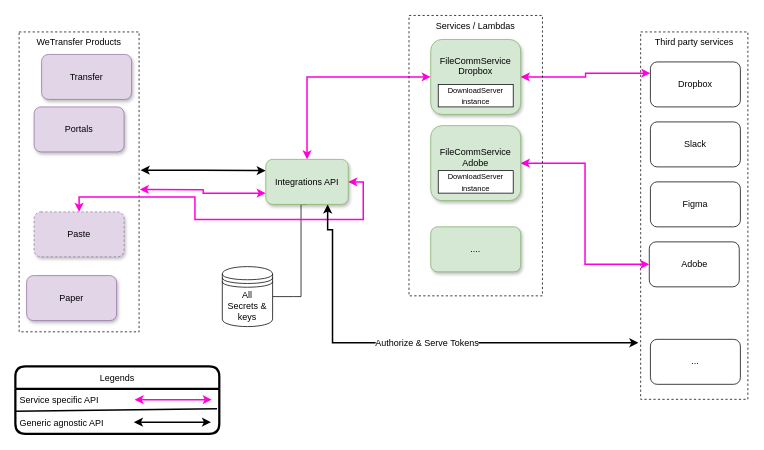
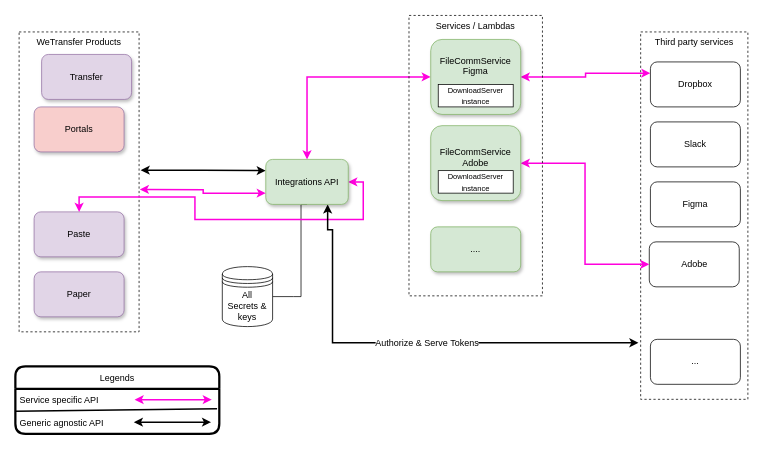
  <mxCell id="0" />
  <mxCell id="1" parent="0" />
  <mxCell id="2" style="edgeStyle=orthogonalEdgeStyle;rounded=0;orthogonalLoop=1;jettySize=auto;html=1;exitX=1.013;exitY=0.461;exitDx=0;exitDy=0;entryX=0;entryY=0.25;entryDx=0;entryDy=0;startArrow=classic;startFill=1;exitPerimeter=0;strokeWidth=2;" parent="1" source="3" target="12" edge="1"><mxGeometry relative="1" as="geometry"><mxPoint x="324" y="312" as="targetPoint" /></mxGeometry></mxCell>
  <mxCell id="3" value="WeTransfer Products" style="rounded=0;whiteSpace=wrap;html=1;fillColor=none;dashed=1;verticalAlign=top;" parent="1" vertex="1"><mxGeometry x="25" y="42" width="160" height="400" as="geometry" /></mxCell>
  <mxCell id="4" value="Transfer" style="rounded=1;whiteSpace=wrap;html=1;shadow=1;fillColor=#e1d5e7;strokeColor=#9673a6;" parent="1" vertex="1"><mxGeometry x="55" y="72" width="120" height="60" as="geometry" /></mxCell>
- <mxCell id="5" value="Paste" style="rounded=1;whiteSpace=wrap;html=1;shadow=1;fillColor=#e1d5e7;strokeColor=#9673a6;dashed=1;" parent="1" vertex="1"><mxGeometry x="45" y="282" width="120" height="60" as="geometry" /></mxCell>
- <mxCell id="6" value="Portals" style="rounded=1;whiteSpace=wrap;html=1;shadow=1;fillColor=#e1d5e7;strokeColor=#9673a6;" parent="1" vertex="1"><mxGeometry x="45" y="142" width="120" height="60" as="geometry" /></mxCell>
+ <mxCell id="5" value="Paste" style="rounded=1;whiteSpace=wrap;html=1;shadow=1;fillColor=#e1d5e7;strokeColor=#9673a6;" parent="1" vertex="1"><mxGeometry x="45" y="282" width="120" height="60" as="geometry" /></mxCell>
+ <mxCell id="6" value="Portals" style="rounded=1;whiteSpace=wrap;html=1;shadow=1;fillColor=#f8cecc;strokeColor=#9673a6;" parent="1" vertex="1"><mxGeometry x="45" y="142" width="120" height="60" as="geometry" /></mxCell>
  <mxCell id="7" style="edgeStyle=orthogonalEdgeStyle;rounded=0;orthogonalLoop=1;jettySize=auto;html=1;exitX=0.5;exitY=1;exitDx=0;exitDy=0;endArrow=none;endFill=0;" parent="1" source="12" target="13" edge="1"><mxGeometry relative="1" as="geometry"><Array as="points"><mxPoint x="401" y="272" /><mxPoint x="401" y="395" /><mxPoint x="391" y="395" /></Array></mxGeometry></mxCell>
  <mxCell id="8" style="edgeStyle=orthogonalEdgeStyle;rounded=0;orthogonalLoop=1;jettySize=auto;html=1;entryX=0;entryY=0.5;entryDx=0;entryDy=0;startArrow=classic;startFill=1;exitX=0.5;exitY=0;exitDx=0;exitDy=0;strokeColor=#FF00DD;strokeWidth=2;" parent="1" source="12" target="29" edge="1"><mxGeometry relative="1" as="geometry" /></mxCell>
  <mxCell id="9" style="edgeStyle=orthogonalEdgeStyle;rounded=0;orthogonalLoop=1;jettySize=auto;html=1;exitX=1;exitY=0.5;exitDx=0;exitDy=0;fontSize=10;startArrow=classic;startFill=1;strokeColor=#FF00DD;strokeWidth=2;" parent="1" source="12" target="5" edge="1"><mxGeometry relative="1" as="geometry" /></mxCell>
  <mxCell id="10" style="edgeStyle=orthogonalEdgeStyle;rounded=0;orthogonalLoop=1;jettySize=auto;html=1;exitX=0.75;exitY=1;exitDx=0;exitDy=0;entryX=-0.021;entryY=0.846;entryDx=0;entryDy=0;entryPerimeter=0;fontSize=10;startArrow=classic;startFill=1;strokeColor=#000000;strokeWidth=2;" parent="1" source="12" target="15" edge="1"><mxGeometry relative="1" as="geometry"><Array as="points"><mxPoint x="437" y="306" /><mxPoint x="443" y="306" /><mxPoint x="443" y="457" /></Array></mxGeometry></mxCell>
  <mxCell id="11" value="Authorize &amp;amp; Serve Tokens" style="edgeLabel;html=1;align=center;verticalAlign=middle;resizable=0;points=[];fontSize=12;" parent="10" vertex="1" connectable="0"><mxGeometry x="0.058" relative="1" as="geometry"><mxPoint as="offset" /></mxGeometry></mxCell>
  <mxCell id="12" value="Integrations API" style="rounded=1;whiteSpace=wrap;html=1;shadow=1;fillColor=#d5e8d4;strokeColor=#82b366;" parent="1" vertex="1"><mxGeometry x="354" y="212" width="110" height="60" as="geometry" /></mxCell>
  <mxCell id="13" value="All&lt;br&gt;Secrets &amp;amp; keys" style="shape=datastore;whiteSpace=wrap;html=1;" parent="1" vertex="1"><mxGeometry x="296" y="355" width="67.09" height="80" as="geometry" /></mxCell>
  <mxCell id="14" value="" style="group;strokeWidth=5;" parent="1" vertex="1" connectable="0"><mxGeometry x="854" y="42" width="143" height="490" as="geometry" /></mxCell>
  <mxCell id="15" value="Third party services" style="rounded=0;whiteSpace=wrap;html=1;fillColor=none;verticalAlign=top;dashed=1;" parent="14" vertex="1"><mxGeometry width="143" height="490" as="geometry" /></mxCell>
  <mxCell id="16" value="Dropbox" style="rounded=1;whiteSpace=wrap;html=1;shadow=0;" parent="14" vertex="1"><mxGeometry x="13" y="40" width="120" height="60" as="geometry" /></mxCell>
  <mxCell id="17" value="Slack" style="rounded=1;whiteSpace=wrap;html=1;shadow=0;" parent="14" vertex="1"><mxGeometry x="13" y="120" width="120" height="60" as="geometry" /></mxCell>
  <mxCell id="18" value="Figma" style="rounded=1;whiteSpace=wrap;html=1;shadow=0;" parent="14" vertex="1"><mxGeometry x="13" y="200" width="120" height="60" as="geometry" /></mxCell>
  <mxCell id="19" value="Adobe" style="rounded=1;whiteSpace=wrap;html=1;shadow=0;" parent="14" vertex="1"><mxGeometry x="11.5" y="280" width="120" height="60" as="geometry" /></mxCell>
  <mxCell id="20" value="..." style="rounded=1;whiteSpace=wrap;html=1;shadow=0;" parent="14" vertex="1"><mxGeometry x="13" y="410" width="120" height="60" as="geometry" /></mxCell>
  <mxCell id="21" style="edgeStyle=orthogonalEdgeStyle;rounded=0;orthogonalLoop=1;jettySize=auto;html=1;entryX=0;entryY=0.25;entryDx=0;entryDy=0;startArrow=classic;startFill=1;strokeColor=#FF00DD;strokeWidth=2;" parent="1" source="29" target="16" edge="1"><mxGeometry relative="1" as="geometry" /></mxCell>
- <mxCell id="22" value="Paper" style="rounded=1;whiteSpace=wrap;html=1;shadow=1;fillColor=#e1d5e7;strokeColor=#9673a6;" parent="1" vertex="1"><mxGeometry x="35" y="367" width="120" height="60" as="geometry" /></mxCell>
+ <mxCell id="22" value="Paper" style="rounded=1;whiteSpace=wrap;html=1;shadow=1;fillColor=#e1d5e7;strokeColor=#9673a6;" parent="1" vertex="1"><mxGeometry x="45" y="362" width="120" height="60" as="geometry" /></mxCell>
  <mxCell id="23" style="edgeStyle=orthogonalEdgeStyle;rounded=0;orthogonalLoop=1;jettySize=auto;html=1;exitX=1;exitY=0.5;exitDx=0;exitDy=0;entryX=0;entryY=0.5;entryDx=0;entryDy=0;fontSize=10;startArrow=classic;startFill=1;strokeColor=#FF00DD;strokeWidth=2;" parent="1" source="32" target="19" edge="1"><mxGeometry relative="1" as="geometry" /></mxCell>
  <mxCell id="24" value="" style="group" parent="1" vertex="1" connectable="0"><mxGeometry x="545" y="20" width="178" height="374" as="geometry" /></mxCell>
  <mxCell id="25" value="" style="group;strokeWidth=12;rounded=1;" parent="24" vertex="1" connectable="0"><mxGeometry width="178" height="374" as="geometry" /></mxCell>
  <mxCell id="26" value="Services / Lambdas" style="rounded=0;whiteSpace=wrap;html=1;fillColor=none;verticalAlign=top;dashed=1;" parent="25" vertex="1"><mxGeometry width="178" height="374" as="geometry" /></mxCell>
  <mxCell id="27" value="...." style="rounded=1;whiteSpace=wrap;html=1;shadow=1;fillColor=#d5e8d4;strokeColor=#82b366;" parent="24" vertex="1"><mxGeometry x="29" y="282" width="120" height="60" as="geometry" /></mxCell>
  <mxCell id="28" value="" style="group" parent="24" vertex="1" connectable="0"><mxGeometry x="29" y="32" width="120" height="100" as="geometry" /></mxCell>
- <mxCell id="29" value="FileCommService&lt;br&gt;Dropbox&lt;br&gt;&lt;br&gt;&lt;br&gt;" style="rounded=1;whiteSpace=wrap;html=1;shadow=1;fillColor=#d5e8d4;strokeColor=#82b366;" parent="28" vertex="1"><mxGeometry width="120" height="100" as="geometry" /></mxCell>
+ <mxCell id="29" value="FileCommService&lt;br&gt;Figma&lt;br&gt;&lt;br&gt;&lt;br&gt;" style="rounded=1;whiteSpace=wrap;html=1;shadow=1;fillColor=#d5e8d4;strokeColor=#82b366;" parent="28" vertex="1"><mxGeometry width="120" height="100" as="geometry" /></mxCell>
  <mxCell id="30" value="&lt;font style=&quot;font-size: 10px&quot;&gt;DownloadServer instance&lt;/font&gt;" style="rounded=0;whiteSpace=wrap;html=1;" parent="28" vertex="1"><mxGeometry x="10" y="60" width="100" height="30" as="geometry" /></mxCell>
  <mxCell id="31" value="" style="group" parent="24" vertex="1" connectable="0"><mxGeometry x="29" y="147" width="120" height="100" as="geometry" /></mxCell>
  <mxCell id="32" value="FileCommService&lt;br&gt;Adobe&lt;br&gt;&lt;br&gt;" style="rounded=1;whiteSpace=wrap;html=1;shadow=1;fillColor=#d5e8d4;strokeColor=#82b366;" parent="31" vertex="1"><mxGeometry width="120" height="100" as="geometry" /></mxCell>
  <mxCell id="33" value="&lt;font style=&quot;font-size: 10px&quot;&gt;DownloadServer instance&lt;/font&gt;" style="rounded=0;whiteSpace=wrap;html=1;" parent="31" vertex="1"><mxGeometry x="10" y="60" width="100" height="30" as="geometry" /></mxCell>
  <mxCell id="34" style="edgeStyle=orthogonalEdgeStyle;rounded=0;orthogonalLoop=1;jettySize=auto;html=1;entryX=0;entryY=0.75;entryDx=0;entryDy=0;startArrow=classic;startFill=1;strokeColor=#FF00DD;strokeWidth=2;" parent="1" target="12" edge="1"><mxGeometry relative="1" as="geometry"><mxPoint x="186" y="252" as="sourcePoint" /><mxPoint x="364" y="252" as="targetPoint" /></mxGeometry></mxCell>
  <mxCell id="35" value="Legends" style="swimlane;fontStyle=0;childLayout=stackLayout;horizontal=1;startSize=30;horizontalStack=0;resizeParent=1;resizeParentMax=0;resizeLast=0;collapsible=1;marginBottom=0;rounded=1;fontSize=12;strokeWidth=3;" parent="1" vertex="1"><mxGeometry x="20" y="488" width="272" height="90" as="geometry"><mxRectangle x="73" y="542" width="67" height="30" as="alternateBounds" /></mxGeometry></mxCell>
  <mxCell id="36" value="" style="endArrow=none;html=1;rounded=0;fontSize=12;strokeColor=#000000;strokeWidth=2;entryX=0.989;entryY=-0.117;entryDx=0;entryDy=0;entryPerimeter=0;" parent="35" edge="1"><mxGeometry width="50" height="50" relative="1" as="geometry"><mxPoint y="60" as="sourcePoint" /><mxPoint x="269.008" y="56.49" as="targetPoint" /></mxGeometry></mxCell>
  <mxCell id="37" value="" style="endArrow=classic;startArrow=classic;html=1;rounded=0;fontSize=12;strokeColor=#FF00DD;strokeWidth=2;" parent="35" edge="1"><mxGeometry width="50" height="50" relative="1" as="geometry"><mxPoint x="159" y="44.5" as="sourcePoint" /><mxPoint x="262" y="44.5" as="targetPoint" /></mxGeometry></mxCell>
  <mxCell id="38" value="Service specific API" style="text;strokeColor=none;fillColor=none;align=left;verticalAlign=middle;spacingLeft=4;spacingRight=4;overflow=hidden;points=[[0,0.5],[1,0.5]];portConstraint=eastwest;rotatable=0;rounded=1;fontSize=12;" parent="35" vertex="1"><mxGeometry y="30" width="272" height="30" as="geometry" /></mxCell>
  <mxCell id="39" value="" style="endArrow=classic;startArrow=classic;html=1;rounded=0;fontSize=12;strokeColor=#000000;strokeWidth=2;" parent="35" edge="1"><mxGeometry width="50" height="50" relative="1" as="geometry"><mxPoint x="158" y="74.5" as="sourcePoint" /><mxPoint x="261" y="74.5" as="targetPoint" /></mxGeometry></mxCell>
  <mxCell id="40" value="Generic agnostic API" style="text;strokeColor=none;fillColor=none;align=left;verticalAlign=middle;spacingLeft=4;spacingRight=4;overflow=hidden;points=[[0,0.5],[1,0.5]];portConstraint=eastwest;rotatable=0;rounded=1;fontSize=12;" parent="35" vertex="1"><mxGeometry y="60" width="272" height="30" as="geometry" /></mxCell>
